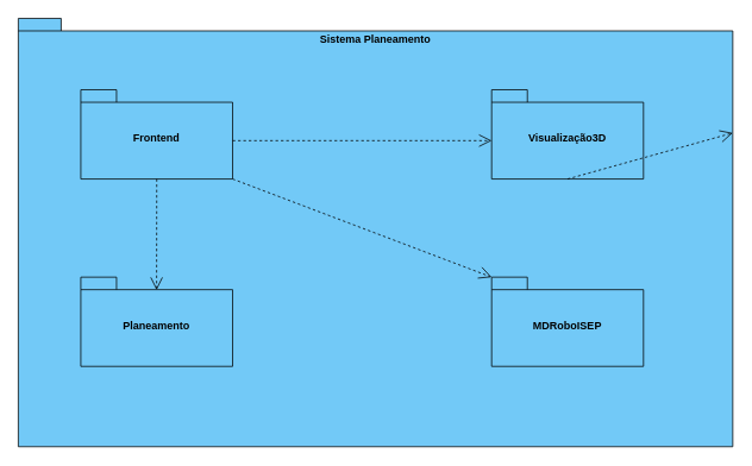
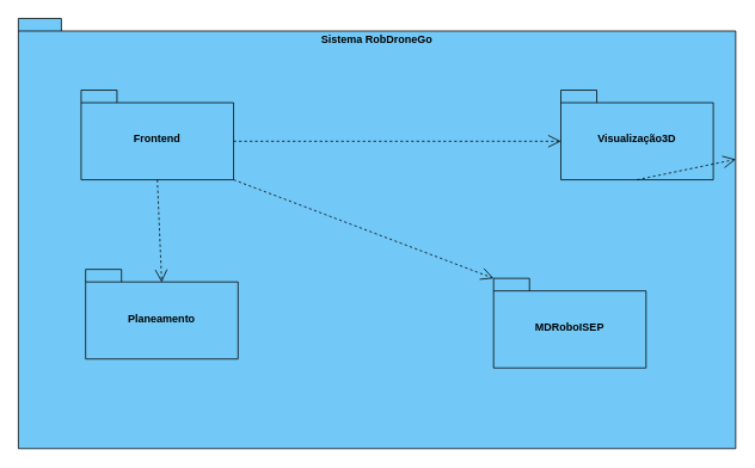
  <mxCell id="0" />
  <mxCell id="1" parent="0" />
- <mxCell id="2" value="Sistema Planeamento" style="shape=folder;fontStyle=1;spacingTop=10;tabWidth=40;tabHeight=14;tabPosition=left;html=1;whiteSpace=wrap;horizontal=1;verticalAlign=top;fillColor=#72c9f7;" parent="1" vertex="1"><mxGeometry x="20" y="20" width="800" height="480" as="geometry" /></mxCell>
+ <mxCell id="2" value="Sistema RobDroneGo" style="shape=folder;fontStyle=1;spacingTop=10;tabWidth=40;tabHeight=14;tabPosition=left;html=1;whiteSpace=wrap;horizontal=1;verticalAlign=top;fillColor=#72c9f7;" parent="1" vertex="1"><mxGeometry x="20" y="20" width="800" height="480" as="geometry" /></mxCell>
  <mxCell id="3" value="MDRoboISEP" style="shape=folder;fontStyle=1;spacingTop=10;tabWidth=40;tabHeight=14;tabPosition=left;html=1;whiteSpace=wrap;fillColor=#72c9f7;" parent="1" vertex="1"><mxGeometry x="550" y="310" width="170" height="100" as="geometry" /></mxCell>
  <mxCell id="4" value="Frontend" style="shape=folder;fontStyle=1;spacingTop=10;tabWidth=40;tabHeight=14;tabPosition=left;html=1;whiteSpace=wrap;fillColor=#72c9f7;" vertex="1" parent="1"><mxGeometry x="90" y="100" width="170" height="100" as="geometry" /></mxCell>
- <mxCell id="5" value="Planeamento" style="shape=folder;fontStyle=1;spacingTop=10;tabWidth=40;tabHeight=14;tabPosition=left;html=1;whiteSpace=wrap;fillColor=#72c9f7;" vertex="1" parent="1"><mxGeometry x="90" y="310" width="170" height="100" as="geometry" /></mxCell>
- <mxCell id="6" value="Visualização3D" style="shape=folder;fontStyle=1;spacingTop=10;tabWidth=40;tabHeight=14;tabPosition=left;html=1;whiteSpace=wrap;fillColor=#72c9f7;" vertex="1" parent="1"><mxGeometry x="550" y="100" width="170" height="100" as="geometry" /></mxCell>
+ <mxCell id="5" value="Planeamento" style="shape=folder;fontStyle=1;spacingTop=10;tabWidth=40;tabHeight=14;tabPosition=left;html=1;whiteSpace=wrap;fillColor=#72c9f7;" vertex="1" parent="1"><mxGeometry x="95" y="300" width="170" height="100" as="geometry" /></mxCell>
+ <mxCell id="6" value="Visualização3D" style="shape=folder;fontStyle=1;spacingTop=10;tabWidth=40;tabHeight=14;tabPosition=left;html=1;whiteSpace=wrap;fillColor=#72c9f7;" vertex="1" parent="1"><mxGeometry x="625" y="100" width="170" height="100" as="geometry" /></mxCell>
  <mxCell id="7" value="" style="endArrow=open;endSize=12;dashed=1;html=1;rounded=0;exitX=0;exitY=0;exitDx=170;exitDy=57;exitPerimeter=0;entryX=0;entryY=0;entryDx=0;entryDy=57;entryPerimeter=0;" edge="1" parent="1" source="4" target="6"><mxGeometry width="160" relative="1" as="geometry"><mxPoint x="300" y="290" as="sourcePoint" /><mxPoint x="460" y="290" as="targetPoint" /></mxGeometry></mxCell>
  <mxCell id="8" value="" style="endArrow=open;endSize=12;dashed=1;html=1;rounded=0;exitX=0;exitY=0;exitDx=170;exitDy=100;exitPerimeter=0;entryX=0;entryY=0;entryDx=0;entryDy=0;entryPerimeter=0;" edge="1" parent="1" source="4" target="3"><mxGeometry width="160" relative="1" as="geometry"><mxPoint x="270" y="167" as="sourcePoint" /><mxPoint x="560" y="167" as="targetPoint" /></mxGeometry></mxCell>
  <mxCell id="9" value="" style="endArrow=open;endSize=12;dashed=1;html=1;rounded=0;exitX=0.5;exitY=1;exitDx=0;exitDy=0;exitPerimeter=0;entryX=0.499;entryY=0.144;entryDx=0;entryDy=0;entryPerimeter=0;" edge="1" parent="1" source="4" target="5"><mxGeometry width="160" relative="1" as="geometry"><mxPoint x="280" y="177" as="sourcePoint" /><mxPoint x="570" y="177" as="targetPoint" /></mxGeometry></mxCell>
  <mxCell id="10" value="" style="endArrow=open;endSize=12;dashed=1;html=1;rounded=0;exitX=0.5;exitY=1;exitDx=0;exitDy=0;exitPerimeter=0;" edge="1" parent="1" source="6" target="2"><mxGeometry width="160" relative="1" as="geometry"><mxPoint x="195" y="220" as="sourcePoint" /><mxPoint x="195" y="344" as="targetPoint" /></mxGeometry></mxCell>
